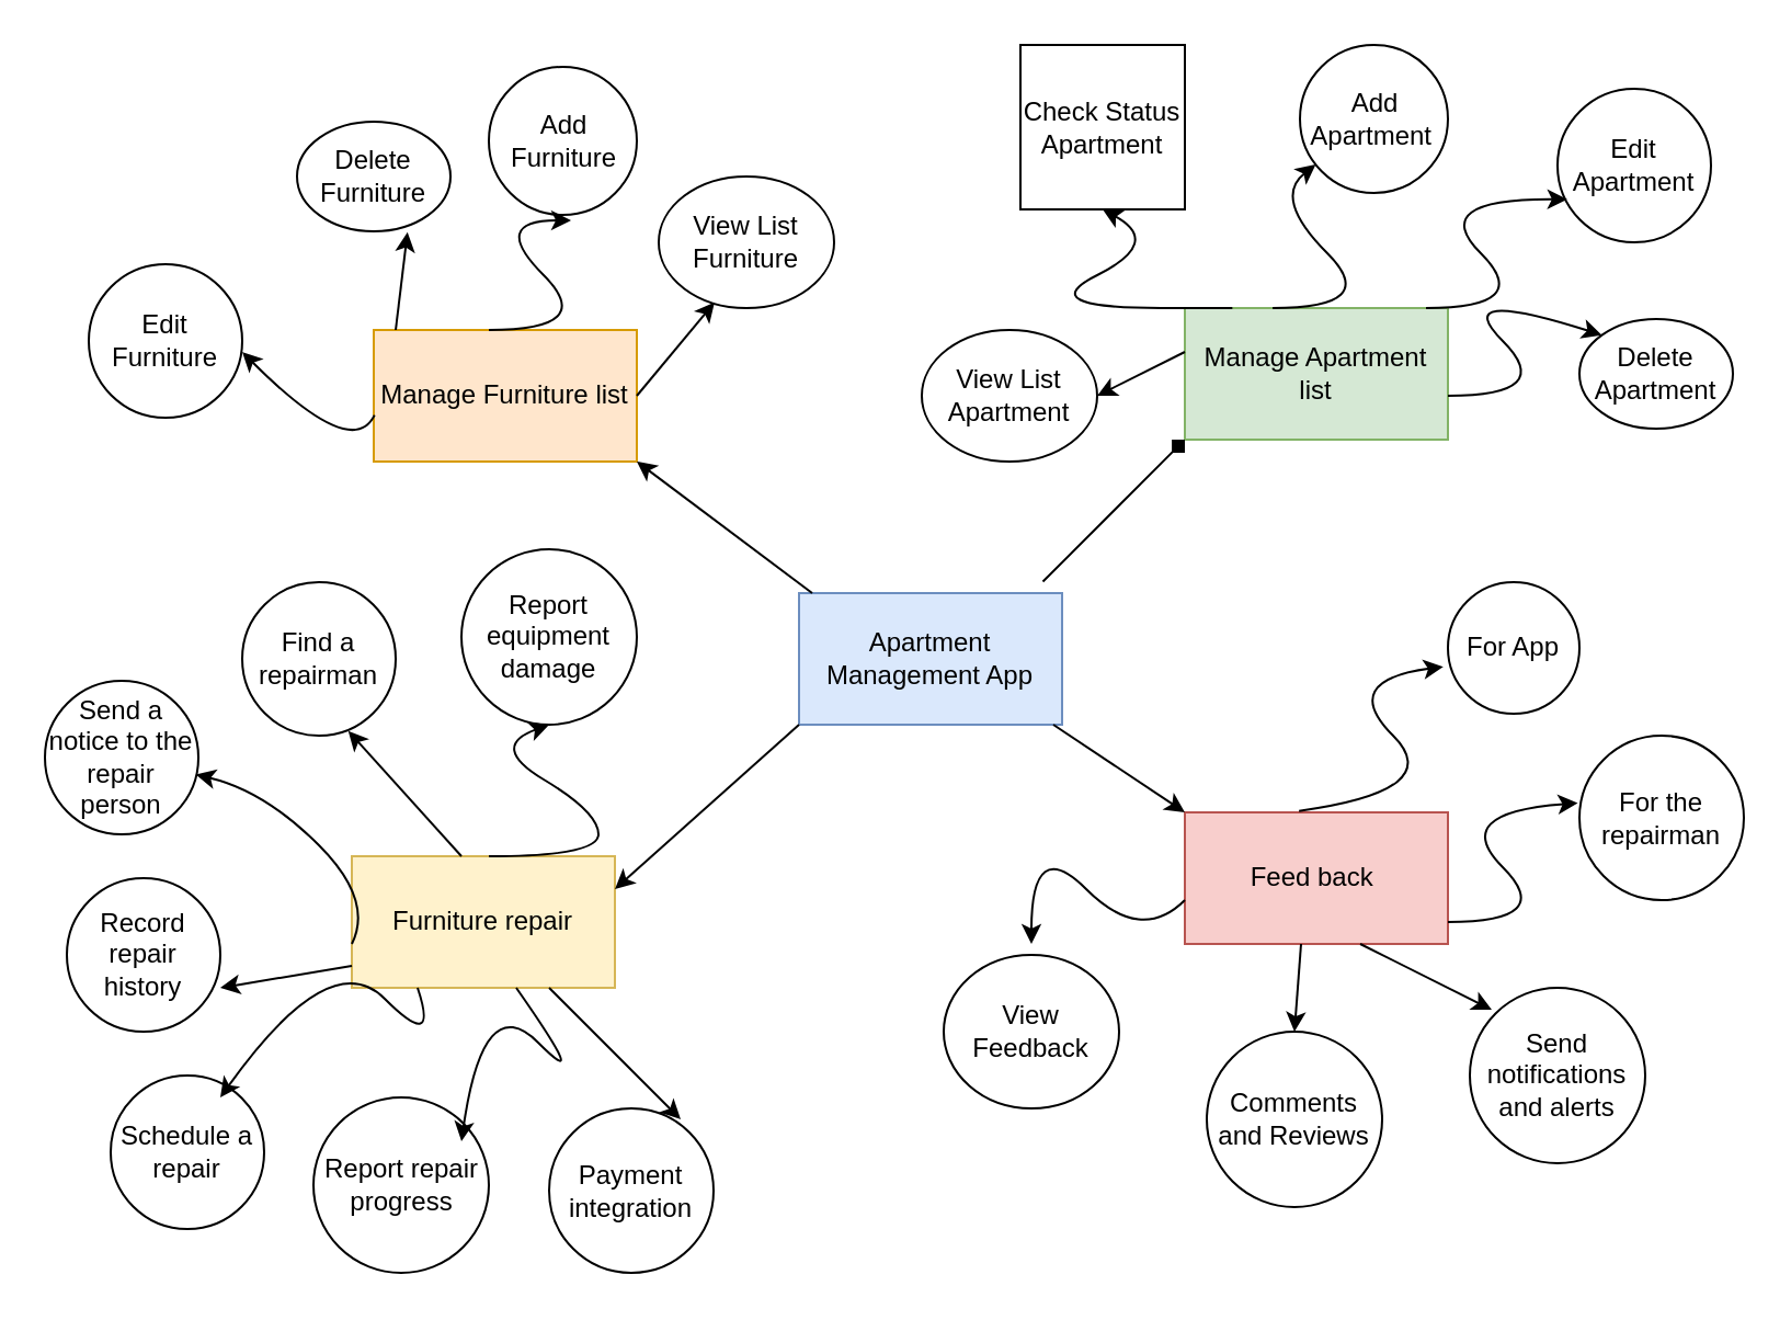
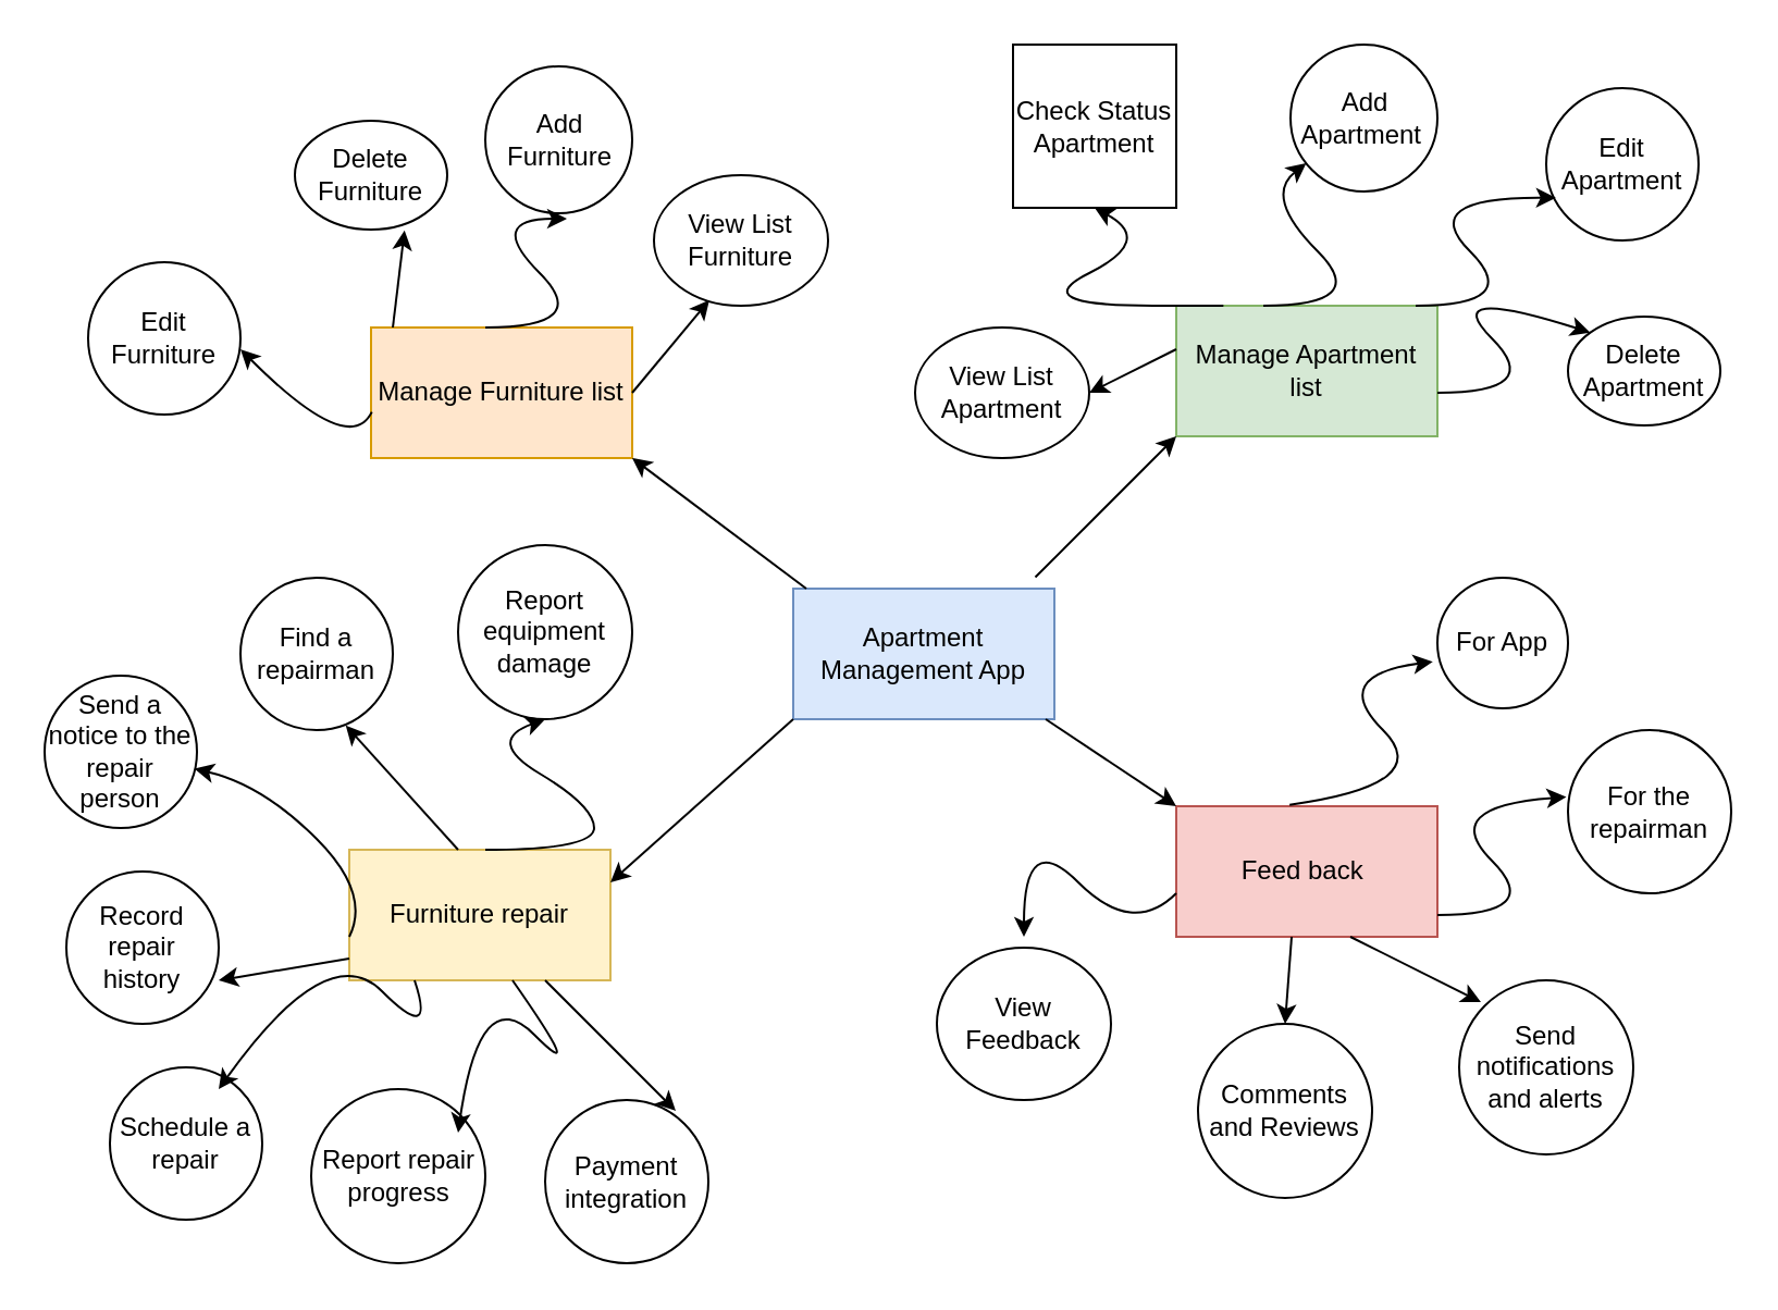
  <mxCell id="0" />
  <mxCell id="1" parent="0" />
  <mxCell id="2" value="Apartment Management App&lt;br&gt;" style="rounded=0;whiteSpace=wrap;html=1;fillColor=#dae8fc;strokeColor=#6c8ebf;" parent="1" vertex="1"><mxGeometry x="364" y="270" width="120" height="60" as="geometry" /></mxCell>
  <mxCell id="3" style="edgeStyle=orthogonalEdgeStyle;rounded=0;orthogonalLoop=1;jettySize=auto;html=1;exitX=0.5;exitY=1;exitDx=0;exitDy=0;" parent="1" edge="1"><mxGeometry relative="1" as="geometry"><mxPoint x="410" y="347.5" as="sourcePoint" /><mxPoint x="410" y="347.5" as="targetPoint" /></mxGeometry></mxCell>
  <mxCell id="4" value="Check Status Apartment" style="whiteSpace=wrap;html=1;aspect=fixed;rounded=0;" parent="1" vertex="1"><mxGeometry x="465" y="20" width="75" height="75" as="geometry" /></mxCell>
  <mxCell id="5" value="Manage Furniture list" style="rounded=0;whiteSpace=wrap;html=1;fillColor=#ffe6cc;strokeColor=#d79b00;" vertex="1" parent="1"><mxGeometry x="170" y="150" width="120" height="60" as="geometry" /></mxCell>
  <mxCell id="6" value="" style="endArrow=classic;html=1;rounded=0;" edge="1" parent="1"><mxGeometry width="50" height="50" relative="1" as="geometry"><mxPoint x="370" y="270" as="sourcePoint" /><mxPoint x="290" y="210" as="targetPoint" /></mxGeometry></mxCell>
  <mxCell id="7" value="Add Furniture" style="ellipse;whiteSpace=wrap;html=1;aspect=fixed;" vertex="1" parent="1"><mxGeometry x="222.5" y="30" width="67.5" height="67.5" as="geometry" /></mxCell>
  <mxCell id="8" value="Delete Furniture" style="ellipse;whiteSpace=wrap;html=1;" vertex="1" parent="1"><mxGeometry x="135" y="55" width="70" height="50" as="geometry" /></mxCell>
  <mxCell id="9" value="Edit Furniture" style="ellipse;whiteSpace=wrap;html=1;aspect=fixed;" vertex="1" parent="1"><mxGeometry x="40" y="120" width="70" height="70" as="geometry" /></mxCell>
  <mxCell id="10" value="" style="curved=1;endArrow=classic;html=1;rounded=0;exitX=0.003;exitY=0.647;exitDx=0;exitDy=0;exitPerimeter=0;" edge="1" parent="1" source="5" target="9"><mxGeometry width="50" height="50" relative="1" as="geometry"><mxPoint x="110" y="210" as="sourcePoint" /><mxPoint x="120" y="160" as="targetPoint" /><Array as="points"><mxPoint x="160" y="210" /><mxPoint x="110" y="160" /></Array></mxGeometry></mxCell>
  <mxCell id="11" value="" style="curved=1;endArrow=classic;html=1;rounded=0;" edge="1" parent="1"><mxGeometry width="50" height="50" relative="1" as="geometry"><mxPoint x="222.5" y="150" as="sourcePoint" /><mxPoint x="260" y="100" as="targetPoint" /><Array as="points"><mxPoint x="272.5" y="150" /><mxPoint x="222.5" y="100" /></Array></mxGeometry></mxCell>
  <mxCell id="12" value="" style="endArrow=classic;html=1;rounded=0;entryX=0.72;entryY=1.008;entryDx=0;entryDy=0;entryPerimeter=0;" edge="1" parent="1" target="8"><mxGeometry width="50" height="50" relative="1" as="geometry"><mxPoint x="180" y="150" as="sourcePoint" /><mxPoint x="230" y="100" as="targetPoint" /></mxGeometry></mxCell>
  <mxCell id="13" value="Manage Apartment list" style="rounded=0;whiteSpace=wrap;html=1;fillColor=#d5e8d4;strokeColor=#82b366;" vertex="1" parent="1"><mxGeometry x="540" y="140" width="120" height="60" as="geometry" /></mxCell>
  <mxCell id="14" value="Add Apartment&amp;nbsp;" style="ellipse;whiteSpace=wrap;html=1;aspect=fixed;" vertex="1" parent="1"><mxGeometry x="592.5" y="20" width="67.5" height="67.5" as="geometry" /></mxCell>
  <mxCell id="15" value="Edit Apartment" style="ellipse;whiteSpace=wrap;html=1;aspect=fixed;" vertex="1" parent="1"><mxGeometry x="710" y="40" width="70" height="70" as="geometry" /></mxCell>
  <mxCell id="16" value="Delete Apartment" style="ellipse;whiteSpace=wrap;html=1;" vertex="1" parent="1"><mxGeometry x="720" y="145" width="70" height="50" as="geometry" /></mxCell>
  <mxCell id="17" value="" style="curved=1;endArrow=classic;html=1;rounded=0;entryX=0.5;entryY=1;entryDx=0;entryDy=0;" edge="1" parent="1" target="4"><mxGeometry width="50" height="50" relative="1" as="geometry"><mxPoint x="538.38" y="140" as="sourcePoint" /><mxPoint x="484.005" y="94.4" as="targetPoint" /><Array as="points"><mxPoint x="588.38" y="140" /><mxPoint x="470" y="140" /><mxPoint x="530" y="110" /></Array></mxGeometry></mxCell>
- <mxCell id="18" value="" style="endArrow=diamond;html=1;rounded=0;entryX=0;entryY=1;entryDx=0;entryDy=0;exitX=0.927;exitY=-0.087;exitDx=0;exitDy=0;exitPerimeter=0;" edge="1" parent="1" source="2" target="13"><mxGeometry width="50" height="50" relative="1" as="geometry"><mxPoint x="400" y="270" as="sourcePoint" /><mxPoint x="450" y="220" as="targetPoint" /></mxGeometry></mxCell>
+ <mxCell id="18" value="" style="endArrow=classic;html=1;rounded=0;entryX=0;entryY=1;entryDx=0;entryDy=0;exitX=0.927;exitY=-0.087;exitDx=0;exitDy=0;exitPerimeter=0;" edge="1" parent="1" source="2" target="13"><mxGeometry width="50" height="50" relative="1" as="geometry"><mxPoint x="400" y="270" as="sourcePoint" /><mxPoint x="450" y="220" as="targetPoint" /></mxGeometry></mxCell>
  <mxCell id="19" value="" style="curved=1;endArrow=classic;html=1;rounded=0;" edge="1" parent="1" target="14"><mxGeometry width="50" height="50" relative="1" as="geometry"><mxPoint x="580" y="140" as="sourcePoint" /><mxPoint x="620" y="90" as="targetPoint" /><Array as="points"><mxPoint x="630" y="140" /><mxPoint x="580" y="90" /></Array></mxGeometry></mxCell>
  <mxCell id="20" value="" style="curved=1;endArrow=classic;html=1;rounded=0;entryX=0.063;entryY=0.72;entryDx=0;entryDy=0;entryPerimeter=0;" edge="1" parent="1" target="15"><mxGeometry width="50" height="50" relative="1" as="geometry"><mxPoint x="650" y="140" as="sourcePoint" /><mxPoint x="700" y="90" as="targetPoint" /><Array as="points"><mxPoint x="700" y="140" /><mxPoint x="650" y="90" /></Array></mxGeometry></mxCell>
  <mxCell id="21" value="" style="curved=1;endArrow=classic;html=1;rounded=0;entryX=0;entryY=0;entryDx=0;entryDy=0;" edge="1" parent="1" target="16"><mxGeometry width="50" height="50" relative="1" as="geometry"><mxPoint x="660" y="180" as="sourcePoint" /><mxPoint x="710" y="130" as="targetPoint" /><Array as="points"><mxPoint x="710" y="180" /><mxPoint x="660" y="130" /></Array></mxGeometry></mxCell>
  <mxCell id="22" value="Furniture repair" style="rounded=0;whiteSpace=wrap;html=1;fillColor=#fff2cc;strokeColor=#d6b656;" vertex="1" parent="1"><mxGeometry x="160" y="390" width="120" height="60" as="geometry" /></mxCell>
  <mxCell id="23" value="" style="endArrow=classic;html=1;rounded=0;entryX=1;entryY=0.25;entryDx=0;entryDy=0;exitX=0;exitY=1;exitDx=0;exitDy=0;" edge="1" parent="1" source="2" target="22"><mxGeometry width="50" height="50" relative="1" as="geometry"><mxPoint x="400" y="350" as="sourcePoint" /><mxPoint x="450" y="300" as="targetPoint" /></mxGeometry></mxCell>
  <mxCell id="24" value="Find a repairman" style="ellipse;whiteSpace=wrap;html=1;aspect=fixed;" vertex="1" parent="1"><mxGeometry x="110" y="265" width="70" height="70" as="geometry" /></mxCell>
  <mxCell id="25" value="Record repair history" style="ellipse;whiteSpace=wrap;html=1;aspect=fixed;" vertex="1" parent="1"><mxGeometry x="30" y="400" width="70" height="70" as="geometry" /></mxCell>
  <mxCell id="26" value="Schedule a repair" style="ellipse;whiteSpace=wrap;html=1;aspect=fixed;" vertex="1" parent="1"><mxGeometry x="50" y="490" width="70" height="70" as="geometry" /></mxCell>
  <mxCell id="27" value="Send a notice to the repair person" style="ellipse;whiteSpace=wrap;html=1;aspect=fixed;" vertex="1" parent="1"><mxGeometry x="20" y="310" width="70" height="70" as="geometry" /></mxCell>
  <mxCell id="28" value="Payment integration" style="ellipse;whiteSpace=wrap;html=1;aspect=fixed;" vertex="1" parent="1"><mxGeometry x="250" y="505" width="75" height="75" as="geometry" /></mxCell>
  <mxCell id="29" value="Feed back&amp;nbsp;" style="rounded=0;whiteSpace=wrap;html=1;fillColor=#f8cecc;strokeColor=#b85450;" vertex="1" parent="1"><mxGeometry x="540" y="370" width="120" height="60" as="geometry" /></mxCell>
  <mxCell id="30" value="Report equipment damage" style="ellipse;whiteSpace=wrap;html=1;aspect=fixed;" vertex="1" parent="1"><mxGeometry x="210" y="250" width="80" height="80" as="geometry" /></mxCell>
  <mxCell id="31" value="Report repair progress" style="ellipse;whiteSpace=wrap;html=1;aspect=fixed;" vertex="1" parent="1"><mxGeometry x="142.5" y="500" width="80" height="80" as="geometry" /></mxCell>
  <mxCell id="32" value="" style="curved=1;endArrow=classic;html=1;rounded=0;entryX=0.5;entryY=1;entryDx=0;entryDy=0;" edge="1" parent="1" target="30"><mxGeometry width="50" height="50" relative="1" as="geometry"><mxPoint x="222.5" y="390" as="sourcePoint" /><mxPoint x="272.5" y="340" as="targetPoint" /><Array as="points"><mxPoint x="272.5" y="390" /><mxPoint x="272.5" y="370" /><mxPoint x="222.5" y="340" /></Array></mxGeometry></mxCell>
  <mxCell id="33" value="" style="endArrow=classic;html=1;rounded=0;entryX=0.691;entryY=0.969;entryDx=0;entryDy=0;entryPerimeter=0;" edge="1" parent="1" target="24"><mxGeometry width="50" height="50" relative="1" as="geometry"><mxPoint x="210" y="390" as="sourcePoint" /><mxPoint x="150" y="340" as="targetPoint" /></mxGeometry></mxCell>
  <mxCell id="34" value="" style="curved=1;endArrow=classic;html=1;rounded=0;entryX=0.983;entryY=0.611;entryDx=0;entryDy=0;entryPerimeter=0;" edge="1" parent="1" target="27"><mxGeometry width="50" height="50" relative="1" as="geometry"><mxPoint x="160" y="430" as="sourcePoint" /><mxPoint x="170" y="360" as="targetPoint" /><Array as="points"><mxPoint x="170" y="410" /><mxPoint x="120" y="360" /></Array></mxGeometry></mxCell>
  <mxCell id="35" value="" style="endArrow=classic;html=1;rounded=0;" edge="1" parent="1"><mxGeometry width="50" height="50" relative="1" as="geometry"><mxPoint x="160" y="440" as="sourcePoint" /><mxPoint x="100" y="450" as="targetPoint" /></mxGeometry></mxCell>
  <mxCell id="36" value="" style="curved=1;endArrow=classic;html=1;rounded=0;" edge="1" parent="1"><mxGeometry width="50" height="50" relative="1" as="geometry"><mxPoint x="190" y="450" as="sourcePoint" /><mxPoint x="100" y="500" as="targetPoint" /><Array as="points"><mxPoint x="200" y="480" /><mxPoint x="150" y="430" /></Array></mxGeometry></mxCell>
  <mxCell id="37" value="" style="curved=1;endArrow=classic;html=1;rounded=0;" edge="1" parent="1"><mxGeometry width="50" height="50" relative="1" as="geometry"><mxPoint x="235" y="450" as="sourcePoint" /><mxPoint x="210" y="520" as="targetPoint" /><Array as="points"><mxPoint x="270" y="500" /><mxPoint x="220" y="450" /></Array></mxGeometry></mxCell>
  <mxCell id="38" value="" style="endArrow=classic;html=1;rounded=0;" edge="1" parent="1"><mxGeometry width="50" height="50" relative="1" as="geometry"><mxPoint x="250" y="450" as="sourcePoint" /><mxPoint x="310" y="510" as="targetPoint" /></mxGeometry></mxCell>
  <mxCell id="39" value="For App" style="ellipse;whiteSpace=wrap;html=1;aspect=fixed;" vertex="1" parent="1"><mxGeometry x="660" y="265" width="60" height="60" as="geometry" /></mxCell>
  <mxCell id="40" value="For the repairman" style="ellipse;whiteSpace=wrap;html=1;aspect=fixed;" vertex="1" parent="1"><mxGeometry x="720" y="335" width="75" height="75" as="geometry" /></mxCell>
  <mxCell id="41" value="Send notifications and alerts" style="ellipse;whiteSpace=wrap;html=1;aspect=fixed;" vertex="1" parent="1"><mxGeometry x="670" y="450" width="80" height="80" as="geometry" /></mxCell>
  <mxCell id="42" value="Comments and Reviews" style="ellipse;whiteSpace=wrap;html=1;aspect=fixed;" vertex="1" parent="1"><mxGeometry x="550" y="470" width="80" height="80" as="geometry" /></mxCell>
  <mxCell id="43" value="" style="curved=1;endArrow=classic;html=1;rounded=0;exitX=0.434;exitY=-0.011;exitDx=0;exitDy=0;exitPerimeter=0;entryX=-0.035;entryY=0.643;entryDx=0;entryDy=0;entryPerimeter=0;" edge="1" parent="1" source="29" target="39"><mxGeometry width="50" height="50" relative="1" as="geometry"><mxPoint x="610" y="360" as="sourcePoint" /><mxPoint x="660" y="310" as="targetPoint" /><Array as="points"><mxPoint x="660" y="360" /><mxPoint x="610" y="310" /></Array></mxGeometry></mxCell>
  <mxCell id="44" value="" style="curved=1;endArrow=classic;html=1;rounded=0;entryX=-0.01;entryY=0.41;entryDx=0;entryDy=0;entryPerimeter=0;" edge="1" parent="1" target="40"><mxGeometry width="50" height="50" relative="1" as="geometry"><mxPoint x="660" y="420" as="sourcePoint" /><mxPoint x="710" y="370" as="targetPoint" /><Array as="points"><mxPoint x="710" y="420" /><mxPoint x="660" y="370" /></Array></mxGeometry></mxCell>
  <mxCell id="45" value="" style="endArrow=classic;html=1;rounded=0;" edge="1" parent="1"><mxGeometry width="50" height="50" relative="1" as="geometry"><mxPoint x="620" y="430" as="sourcePoint" /><mxPoint x="680" y="460" as="targetPoint" /></mxGeometry></mxCell>
  <mxCell id="46" value="" style="endArrow=classic;html=1;rounded=0;entryX=0.5;entryY=0;entryDx=0;entryDy=0;" edge="1" parent="1" target="42"><mxGeometry width="50" height="50" relative="1" as="geometry"><mxPoint x="593" y="430" as="sourcePoint" /><mxPoint x="592.5" y="480" as="targetPoint" /></mxGeometry></mxCell>
  <mxCell id="47" value="" style="endArrow=classic;html=1;rounded=0;entryX=0;entryY=0;entryDx=0;entryDy=0;" edge="1" parent="1" target="29"><mxGeometry width="50" height="50" relative="1" as="geometry"><mxPoint x="480" y="330" as="sourcePoint" /><mxPoint x="530" y="280" as="targetPoint" /></mxGeometry></mxCell>
  <mxCell id="48" value="View List Furniture" style="ellipse;whiteSpace=wrap;html=1;" vertex="1" parent="1"><mxGeometry x="300" y="80" width="80" height="60" as="geometry" /></mxCell>
  <mxCell id="49" value="View List Apartment" style="ellipse;whiteSpace=wrap;html=1;" vertex="1" parent="1"><mxGeometry x="420" y="150" width="80" height="60" as="geometry" /></mxCell>
  <mxCell id="50" value="" style="endArrow=classic;html=1;rounded=0;entryX=0.318;entryY=0.956;entryDx=0;entryDy=0;entryPerimeter=0;" edge="1" parent="1" target="48"><mxGeometry width="50" height="50" relative="1" as="geometry"><mxPoint x="290" y="180" as="sourcePoint" /><mxPoint x="340" y="130" as="targetPoint" /></mxGeometry></mxCell>
  <mxCell id="51" value="" style="endArrow=classic;html=1;rounded=0;" edge="1" parent="1"><mxGeometry width="50" height="50" relative="1" as="geometry"><mxPoint x="540" y="160" as="sourcePoint" /><mxPoint x="500" y="180" as="targetPoint" /></mxGeometry></mxCell>
  <mxCell id="52" value="View Feedback" style="ellipse;whiteSpace=wrap;html=1;" vertex="1" parent="1"><mxGeometry x="430" y="435" width="80" height="70" as="geometry" /></mxCell>
  <mxCell id="53" value="" style="curved=1;endArrow=classic;html=1;rounded=0;" edge="1" parent="1"><mxGeometry width="50" height="50" relative="1" as="geometry"><mxPoint x="540" y="410" as="sourcePoint" /><mxPoint x="470" y="430" as="targetPoint" /><Array as="points"><mxPoint x="520" y="430" /><mxPoint x="470" y="380" /></Array></mxGeometry></mxCell>
